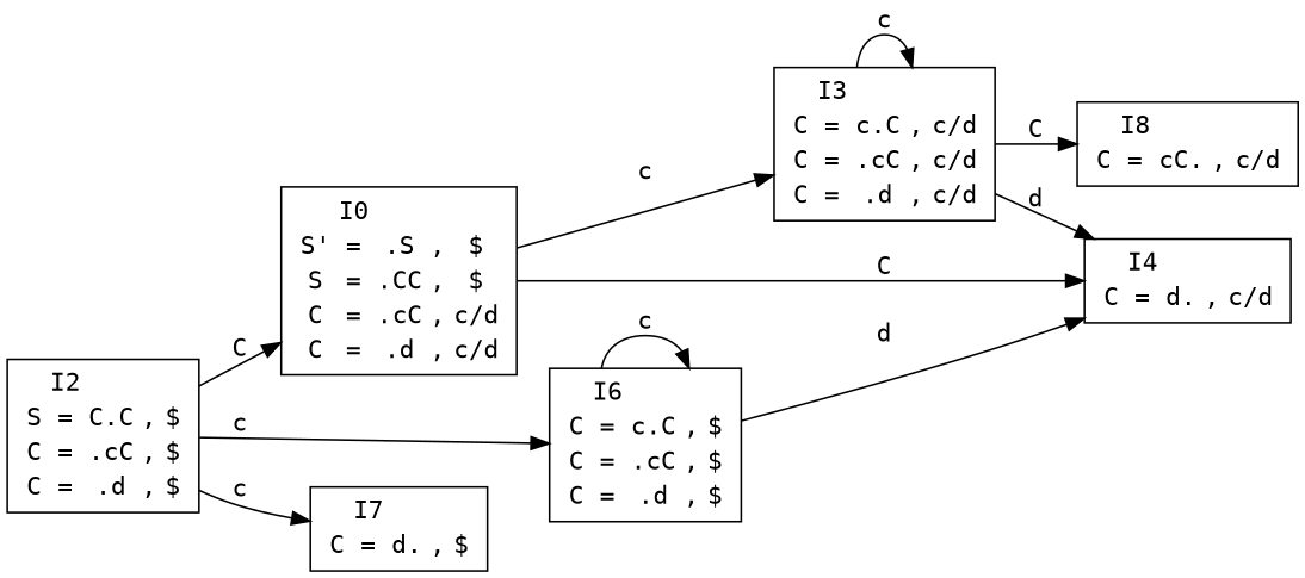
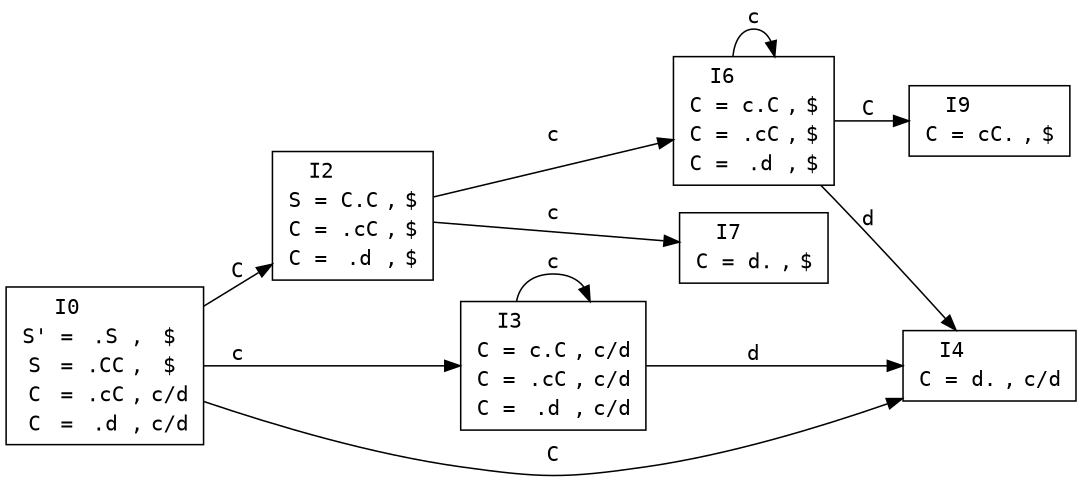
  digraph {
    fontname="DejaVu Sans Mono"
    rankdir=LR
    node [fontname="DejaVu Sans Mono" shape=rect]
    edge [fontname="DejaVu Sans Mono"]
    n1 [label=<   <TABLE BORDER="0" CELLBORDER="0" CELLSPACING="0">   <TR><TD></TD><TD>I0</TD><TD></TD><TD></TD><TD></TD></TR>   <TR><TD>S'</TD> <TD>=</TD> <TD>.S</TD> <TD>,</TD> <TD>$</TD></TR>   <TR><TD>S</TD> <TD>=</TD> <TD>.CC</TD> <TD>,</TD> <TD>$</TD></TR>   <TR><TD>C</TD> <TD>=</TD> <TD>.cC</TD> <TD>,</TD> <TD>c/d</TD></TR>   <TR><TD>C</TD> <TD>=</TD> <TD>.d</TD> <TD>,</TD> <TD>c/d</TD></TR> </TABLE>>]
    n2 [label=<   <TABLE BORDER="0" CELLBORDER="0" CELLSPACING="0">   <TR><TD></TD><TD>I2</TD><TD></TD><TD></TD><TD></TD></TR>   <TR><TD>S</TD> <TD>=</TD> <TD>C.C</TD> <TD>,</TD> <TD>$</TD></TR>   <TR><TD>C</TD> <TD>=</TD> <TD>.cC</TD> <TD>,</TD> <TD>$</TD></TR>   <TR><TD>C</TD> <TD>=</TD> <TD>.d</TD> <TD>,</TD> <TD>$</TD></TR> </TABLE>>]
    n3 [label=<   <TABLE BORDER="0" CELLBORDER="0" CELLSPACING="0">   <TR><TD></TD><TD>I3</TD><TD></TD><TD></TD><TD></TD></TR>   <TR><TD>C</TD> <TD>=</TD> <TD>c.C</TD> <TD>,</TD> <TD>c/d</TD></TR>   <TR><TD>C</TD> <TD>=</TD> <TD>.cC</TD> <TD>,</TD> <TD>c/d</TD></TR>   <TR><TD>C</TD> <TD>=</TD> <TD>.d</TD> <TD>,</TD> <TD>c/d</TD></TR> </TABLE>>]
    n4 [label=<   <TABLE BORDER="0" CELLBORDER="0" CELLSPACING="0">   <TR><TD></TD><TD>I4</TD><TD></TD><TD></TD><TD></TD></TR>   <TR><TD>C</TD> <TD>=</TD> <TD>d.</TD> <TD>,</TD> <TD>c/d</TD></TR> </TABLE>>]
    n5 [label=<   <TABLE BORDER="0" CELLBORDER="0" CELLSPACING="0">   <TR><TD></TD><TD>I6</TD><TD></TD><TD></TD><TD></TD></TR>   <TR><TD>C</TD> <TD>=</TD> <TD>c.C</TD> <TD>,</TD> <TD>$</TD></TR>   <TR><TD>C</TD> <TD>=</TD> <TD>.cC</TD> <TD>,</TD> <TD>$</TD></TR>   <TR><TD>C</TD> <TD>=</TD> <TD>.d</TD> <TD>,</TD> <TD>$</TD></TR> </TABLE>>]
    n6 [label=<   <TABLE BORDER="0" CELLBORDER="0" CELLSPACING="0">   <TR><TD></TD><TD>I7</TD><TD></TD><TD></TD><TD></TD></TR>   <TR><TD>C</TD> <TD>=</TD> <TD>d.</TD> <TD>,</TD> <TD>$</TD></TR> </TABLE>>]
-   n7 [label=<   <TABLE BORDER="0" CELLBORDER="0" CELLSPACING="0">   <TR><TD></TD><TD>I8</TD><TD></TD><TD></TD><TD></TD></TR>   <TR><TD>C</TD> <TD>=</TD> <TD>cC.</TD> <TD>,</TD> <TD>c/d</TD></TR> </TABLE>>]
-   n2 -> n1 [label=C]
+   n8 [label=<   <TABLE BORDER="0" CELLBORDER="0" CELLSPACING="0">   <TR><TD></TD><TD>I9</TD><TD></TD><TD></TD><TD></TD></TR>   <TR><TD>C</TD> <TD>=</TD> <TD>cC.</TD> <TD>,</TD> <TD>$</TD></TR> </TABLE>>]
+   n1 -> n2 [label=C]
    n1 -> n3 [label=c]
    n1 -> n4 [label=C]
    n2 -> n5 [label=c]
    n2 -> n6 [label=c]
    n3 -> n3 [label=c]
    n3 -> n4 [label=d]
-   n3 -> n7 [label=C]
    n5 -> n4 [label=d]
    n5 -> n5 [label=c]
+   n5 -> n8 [label=C]
  }
